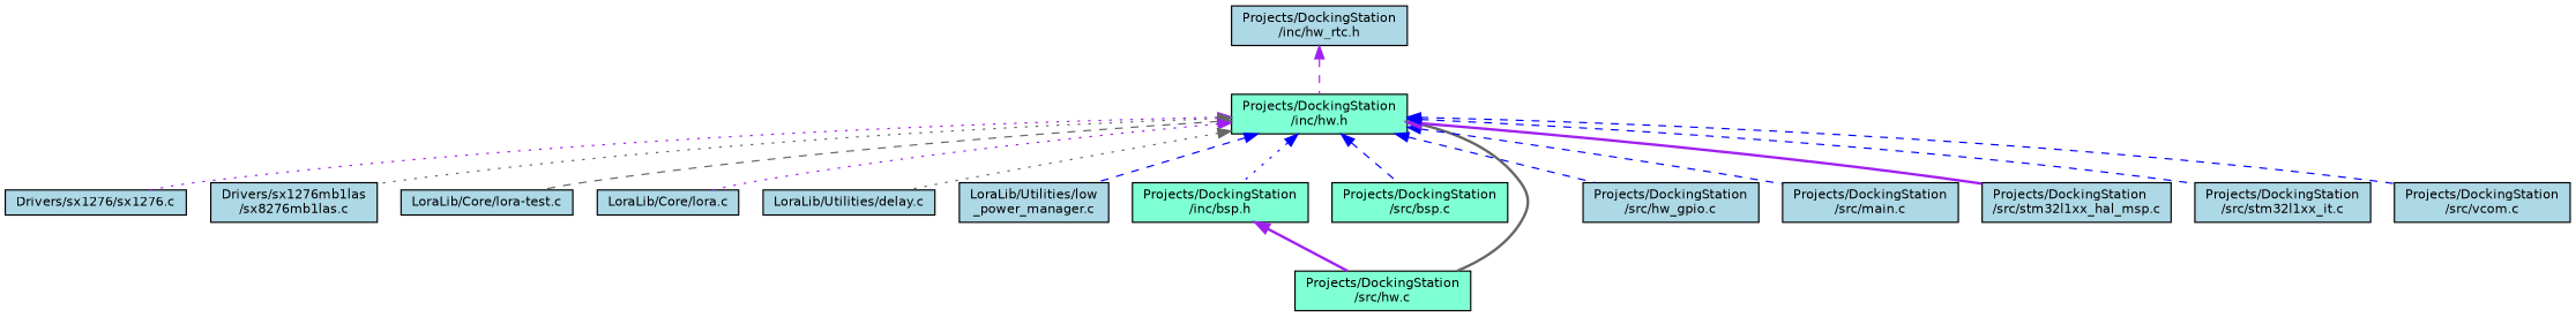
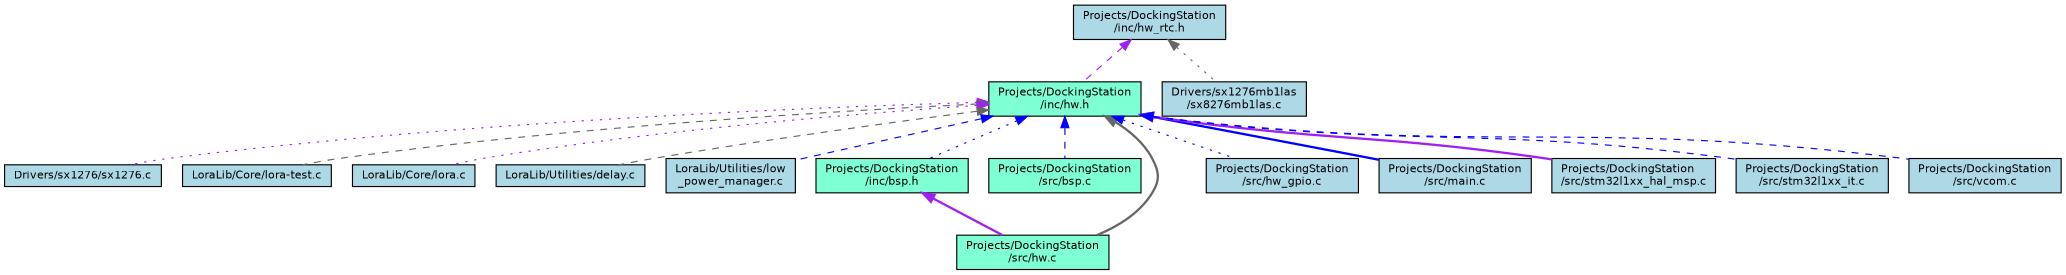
  digraph {
    node [color=black fillcolor=lightblue fontname=Helvetica fontsize=10 shape=record style=filled]
    edge [color=blue dir=back fontname=Helvetica fontsize=10 labelfontname=Helvetica labelfontsize=10 style=dashed]
    n1 [fontcolor=black height=0.2 label="Projects/DockingStation\l/inc/hw_rtc.h" width=0.4]
    n2 [fillcolor=aquamarine height=0.2 label="Projects/DockingStation\l/inc/hw.h" width=0.4]
    n3 [height=0.2 label="Drivers/sx1276/sx1276.c" width=0.4]
    n4 [height=0.2 label="Drivers/sx1276mb1las\l/sx8276mb1las.c" width=0.4]
    n5 [height=0.2 label="LoraLib/Core/lora-test.c" width=0.4]
    n6 [height=0.2 label="LoraLib/Core/lora.c" width=0.4]
    n7 [height=0.2 label="LoraLib/Utilities/delay.c" width=0.4]
    n8 [height=0.2 label="LoraLib/Utilities/low\l_power_manager.c" width=0.4]
    n9 [fillcolor=aquamarine height=0.2 label="Projects/DockingStation\l/inc/bsp.h" width=0.4]
    n10 [fillcolor=aquamarine height=0.2 label="Projects/DockingStation\l/src/bsp.c" width=0.4]
    n11 [fillcolor=aquamarine height=0.2 label="Projects/DockingStation\l/src/hw.c" width=0.4]
    n12 [height=0.2 label="Projects/DockingStation\l/src/hw_gpio.c" width=0.4]
    n13 [height=0.2 label="Projects/DockingStation\l/src/main.c" width=0.4]
    n14 [height=0.2 label="Projects/DockingStation\l/src/stm32l1xx_hal_msp.c" width=0.4]
    n15 [height=0.2 label="Projects/DockingStation\l/src/stm32l1xx_it.c" width=0.4]
    n16 [height=0.2 label="Projects/DockingStation\l/src/vcom.c" width=0.4]
    n1 -> n2 [color=purple]
    n2 -> n3 [color=purple style=dotted]
-   n2 -> n4 [color=gray40 style=dotted]
+   n1 -> n4 [color=gray40 style=dotted]
    n2 -> n5 [color=gray40]
    n2 -> n6 [color=purple style=dotted]
-   n2 -> n7 [color=gray40 style=dotted]
+   n2 -> n7 [color=gray40]
    n2 -> n8
    n2 -> n9 [style=dotted]
    n2 -> n10
    n2 -> n11 [color=gray40 style=bold]
-   n2 -> n12
-   n2 -> n13
+   n2 -> n12 [style=dotted]
+   n2 -> n13 [style=bold]
    n2 -> n14 [color=purple style=bold]
    n2 -> n15
    n2 -> n16
    n9 -> n11 [color=purple style=bold]
  }
